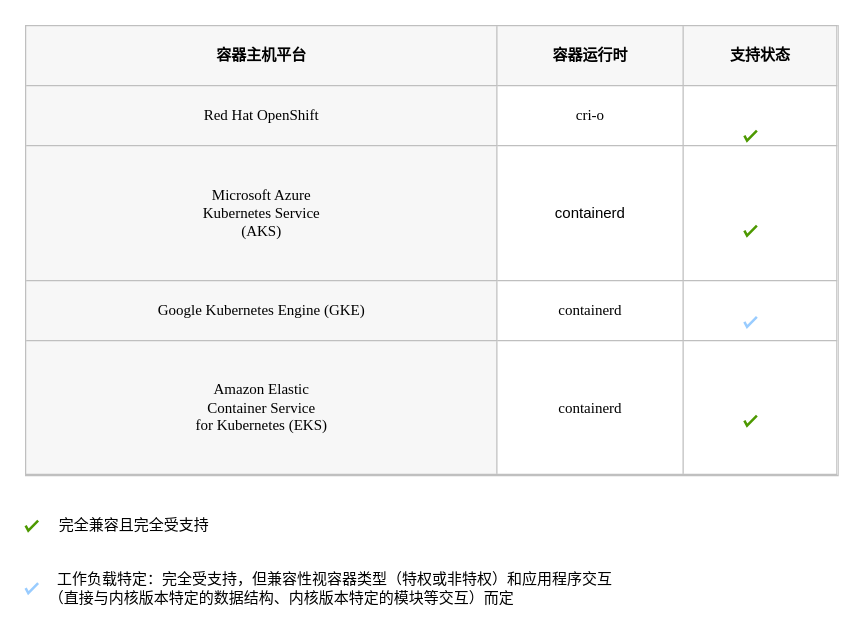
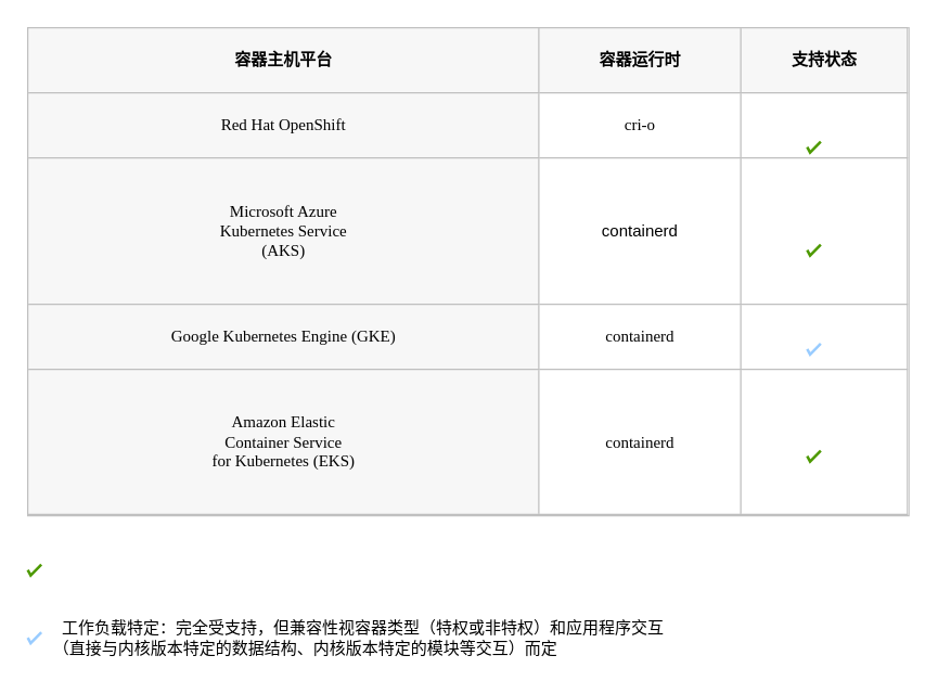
  <mxCell id="0" style=";html=1;" />
  <mxCell id="1" style=";html=1;" parent="0" />
  <mxCell id="2" value="&lt;table style=&quot;width: 100% ; height: 100% ; border-collapse: collapse ; background-color: rgb(255 , 255 , 255) ; border: 1px solid rgb(191 , 191 , 191)&quot; width=&quot;100%&quot; cellpadding=&quot;4&quot; border=&quot;1&quot;&gt;&lt;tbody&gt;&lt;tr style=&quot;color: rgb(255 , 255 , 255)&quot;&gt;&lt;th style=&quot;border-collapse: collapse ; background-color: rgb(247 , 247 , 247)&quot;&gt;&lt;div style=&quot;text-align: center&quot;&gt;&lt;font color=&quot;#000000&quot;&gt;&lt;font face=&quot;Poppins&quot;&gt;&lt;span lang=&quot;ZH-CN&quot;&gt;容器主机平台&lt;/span&gt;&lt;/font&gt;&lt;/font&gt;&lt;/div&gt;&lt;/th&gt;&lt;th style=&quot;text-align: center ; background-color: rgb(247 , 247 , 247)&quot;&gt;&lt;font face=&quot;Poppins&quot; color=&quot;#000000&quot;&gt;&lt;span lang=&quot;ZH-CN&quot;&gt;容器运行时&lt;/span&gt;&lt;/font&gt;&lt;/th&gt;&lt;th style=&quot;text-align: center ; background-color: rgb(247 , 247 , 247)&quot;&gt;&lt;font face=&quot;Poppins&quot; color=&quot;#000000&quot;&gt;&lt;span lang=&quot;ZH-CN&quot;&gt;支持状态&lt;/span&gt;&lt;/font&gt;&lt;/th&gt;&lt;/tr&gt;&lt;tr&gt;&lt;td style=&quot;text-align: center ; background-color: rgb(247 , 247 , 247)&quot;&gt;&lt;font face=&quot;Poppins&quot;&gt;Red Hat OpenShift&lt;/font&gt;&lt;/td&gt;&lt;td style=&quot;text-align: center ; background-color: rgb(255 , 255 , 255)&quot;&gt;&lt;font face=&quot;Poppins&quot;&gt;cri-o&lt;/font&gt;&lt;/td&gt;&lt;td style=&quot;text-align: center ; background-color: rgb(255 , 255 , 255)&quot;&gt;&lt;font face=&quot;Poppins&quot;&gt;&lt;br&gt;&lt;/font&gt;&lt;/td&gt;&lt;/tr&gt;&lt;tr&gt;&lt;td style=&quot;text-align: center ; background-color: rgb(247 , 247 , 247)&quot;&gt;&lt;font face=&quot;Poppins&quot;&gt;Microsoft Azure&lt;br&gt;Kubernetes Service&lt;br&gt;(AKS)&lt;/font&gt;&lt;/td&gt;&lt;td style=&quot;text-align: center ; background-color: rgb(255 , 255 , 255)&quot;&gt;containerd&lt;/td&gt;&lt;td style=&quot;background-color: rgb(255 , 255 , 255)&quot;&gt;&lt;font face=&quot;Poppins&quot;&gt;&lt;br&gt;&lt;/font&gt;&lt;/td&gt;&lt;/tr&gt;&lt;tr&gt;&lt;td style=&quot;text-align: center ; background-color: rgb(247 , 247 , 247)&quot;&gt;&lt;font face=&quot;Poppins&quot;&gt;Google Kubernetes Engine (GKE)&lt;/font&gt;&lt;/td&gt;&lt;td style=&quot;text-align: center ; background-color: rgb(255 , 255 , 255)&quot;&gt;&lt;font face=&quot;Poppins&quot;&gt;containerd&lt;/font&gt;&lt;/td&gt;&lt;td style=&quot;background-color: rgb(255 , 255 , 255)&quot;&gt;&lt;font face=&quot;Poppins&quot;&gt;&lt;br&gt;&lt;/font&gt;&lt;/td&gt;&lt;/tr&gt;&lt;tr&gt;&lt;td style=&quot;text-align: center ; background-color: rgb(247 , 247 , 247)&quot;&gt;&lt;font face=&quot;Poppins&quot;&gt;Amazon Elastic&lt;br&gt;Container Service&lt;br&gt;for Kubernetes (EKS)&lt;/font&gt;&lt;/td&gt;&lt;td style=&quot;text-align: center ; background-color: rgb(255 , 255 , 255)&quot;&gt;&lt;font face=&quot;Poppins&quot;&gt;containerd&lt;/font&gt;&lt;/td&gt;&lt;td style=&quot;background-color: rgb(255 , 255 , 255)&quot;&gt;&lt;font face=&quot;Poppins&quot;&gt;&lt;br&gt;&lt;/font&gt;&lt;/td&gt;&lt;/tr&gt;&lt;/tbody&gt;&lt;/table&gt;" style="text;html=1;fillColor=#ffffff;overflow=fill;rounded=0;strokeColor=#C0C0C0;" parent="1" vertex="1"><mxGeometry x="20" y="20" width="650" height="360" as="geometry" /></mxCell>
- <mxCell id="3" value="&lt;span lang=&quot;ZH-CN&quot;&gt;完全兼容且完全受支持&lt;/span&gt;" style="text;html=1;align=left;verticalAlign=middle;resizable=0;points=[];autosize=1;strokeColor=none;" parent="1" vertex="1"><mxGeometry x="45" y="405" width="140" height="30" as="geometry" /></mxCell>
  <mxCell id="4" value="&lt;div&gt;&lt;span lang=&quot;ZH-CN&quot;&gt;&amp;nbsp; 工作负载特定：完全受支持，但兼容性视容器类型（特权或非特权）和应用程序交互&lt;/span&gt;&lt;/div&gt;&lt;div&gt;&lt;span lang=&quot;ZH-CN&quot;&gt;（直接与内核版本特定的数据结构、内核版本特定的模块等交互）而定&lt;/span&gt;&lt;/div&gt;" style="text;html=1;align=left;verticalAlign=middle;resizable=0;points=[];autosize=1;strokeColor=none;" parent="1" vertex="1"><mxGeometry x="37" y="450" width="470" height="40" as="geometry" /></mxCell>
  <mxCell id="5" value="" style="html=1;verticalLabelPosition=bottom;labelBackgroundColor=#ffffff;verticalAlign=top;shadow=0;dashed=0;strokeWidth=2;shape=mxgraph.ios7.misc.check;fillColor=#4D9900;strokeColor=#4D9900;" parent="1" vertex="1"><mxGeometry x="595" y="104" width="10" height="8" as="geometry" /></mxCell>
  <mxCell id="6" value="" style="html=1;verticalLabelPosition=bottom;labelBackgroundColor=#ffffff;verticalAlign=top;shadow=0;dashed=0;strokeWidth=2;shape=mxgraph.ios7.misc.check;fillColor=#4D9900;strokeColor=#99CCFF;" parent="1" vertex="1"><mxGeometry x="595" y="253" width="10" height="8" as="geometry" /></mxCell>
  <mxCell id="7" value="" style="html=1;verticalLabelPosition=bottom;labelBackgroundColor=#ffffff;verticalAlign=top;shadow=0;dashed=0;strokeWidth=2;shape=mxgraph.ios7.misc.check;fillColor=#4D9900;strokeColor=#4D9900;" parent="1" vertex="1"><mxGeometry x="20" y="416" width="10" height="8" as="geometry" /></mxCell>
  <mxCell id="8" value="" style="html=1;verticalLabelPosition=bottom;labelBackgroundColor=#ffffff;verticalAlign=top;shadow=0;dashed=0;strokeWidth=2;shape=mxgraph.ios7.misc.check;fillColor=#4D9900;strokeColor=#99CCFF;" parent="1" vertex="1"><mxGeometry x="20" y="466" width="10" height="8" as="geometry" /></mxCell>
  <mxCell id="9" value="" style="html=1;verticalLabelPosition=bottom;labelBackgroundColor=#ffffff;verticalAlign=top;shadow=0;dashed=0;strokeWidth=2;shape=mxgraph.ios7.misc.check;fillColor=#4D9900;strokeColor=#4D9900;" parent="1" vertex="1"><mxGeometry x="595" y="180" width="10" height="8" as="geometry" /></mxCell>
  <mxCell id="10" value="" style="html=1;verticalLabelPosition=bottom;labelBackgroundColor=#ffffff;verticalAlign=top;shadow=0;dashed=0;strokeWidth=2;shape=mxgraph.ios7.misc.check;fillColor=#4D9900;strokeColor=#4D9900;" parent="1" vertex="1"><mxGeometry x="595" y="332" width="10" height="8" as="geometry" /></mxCell>
